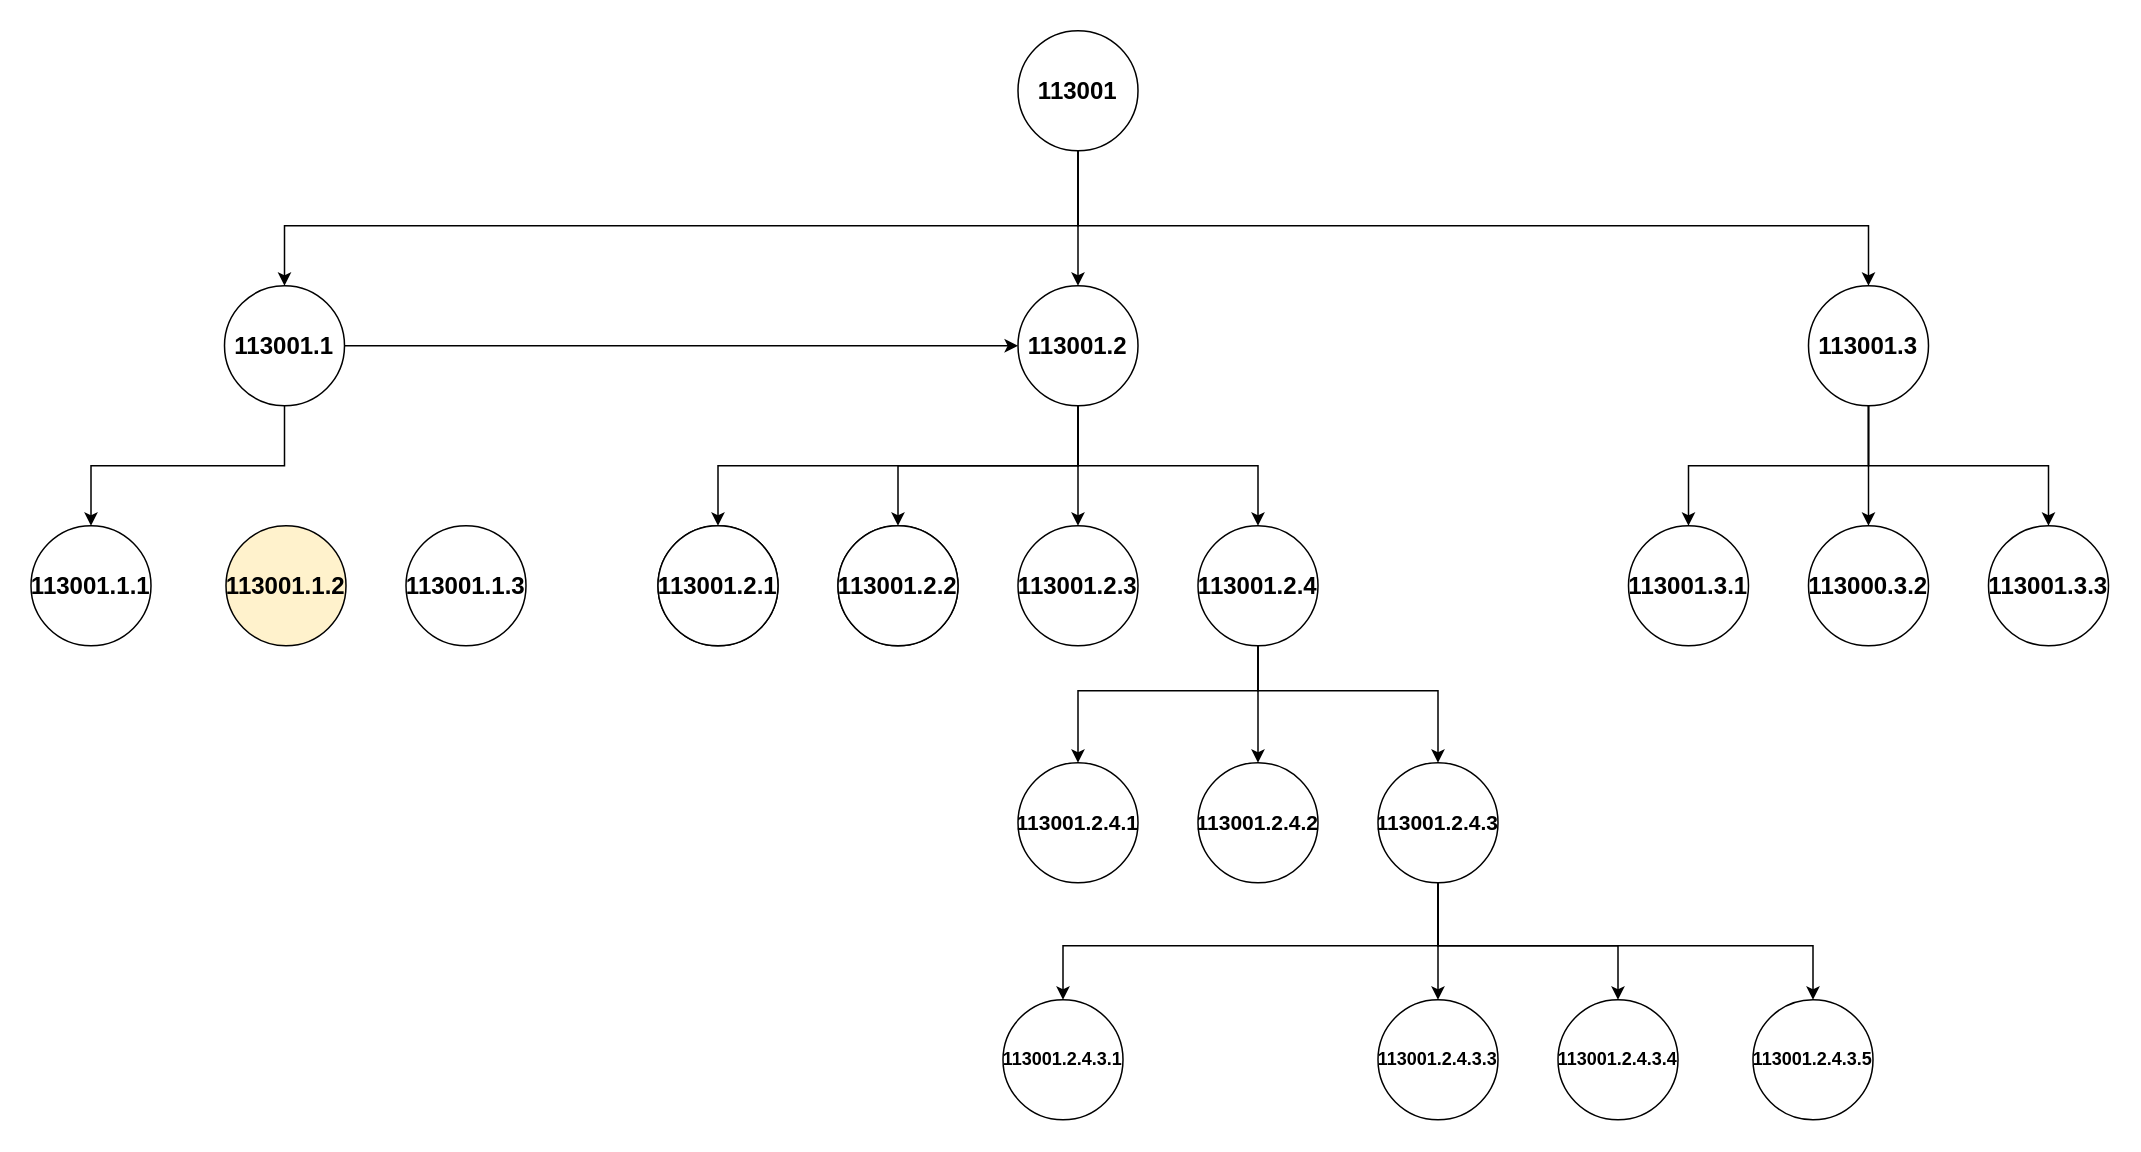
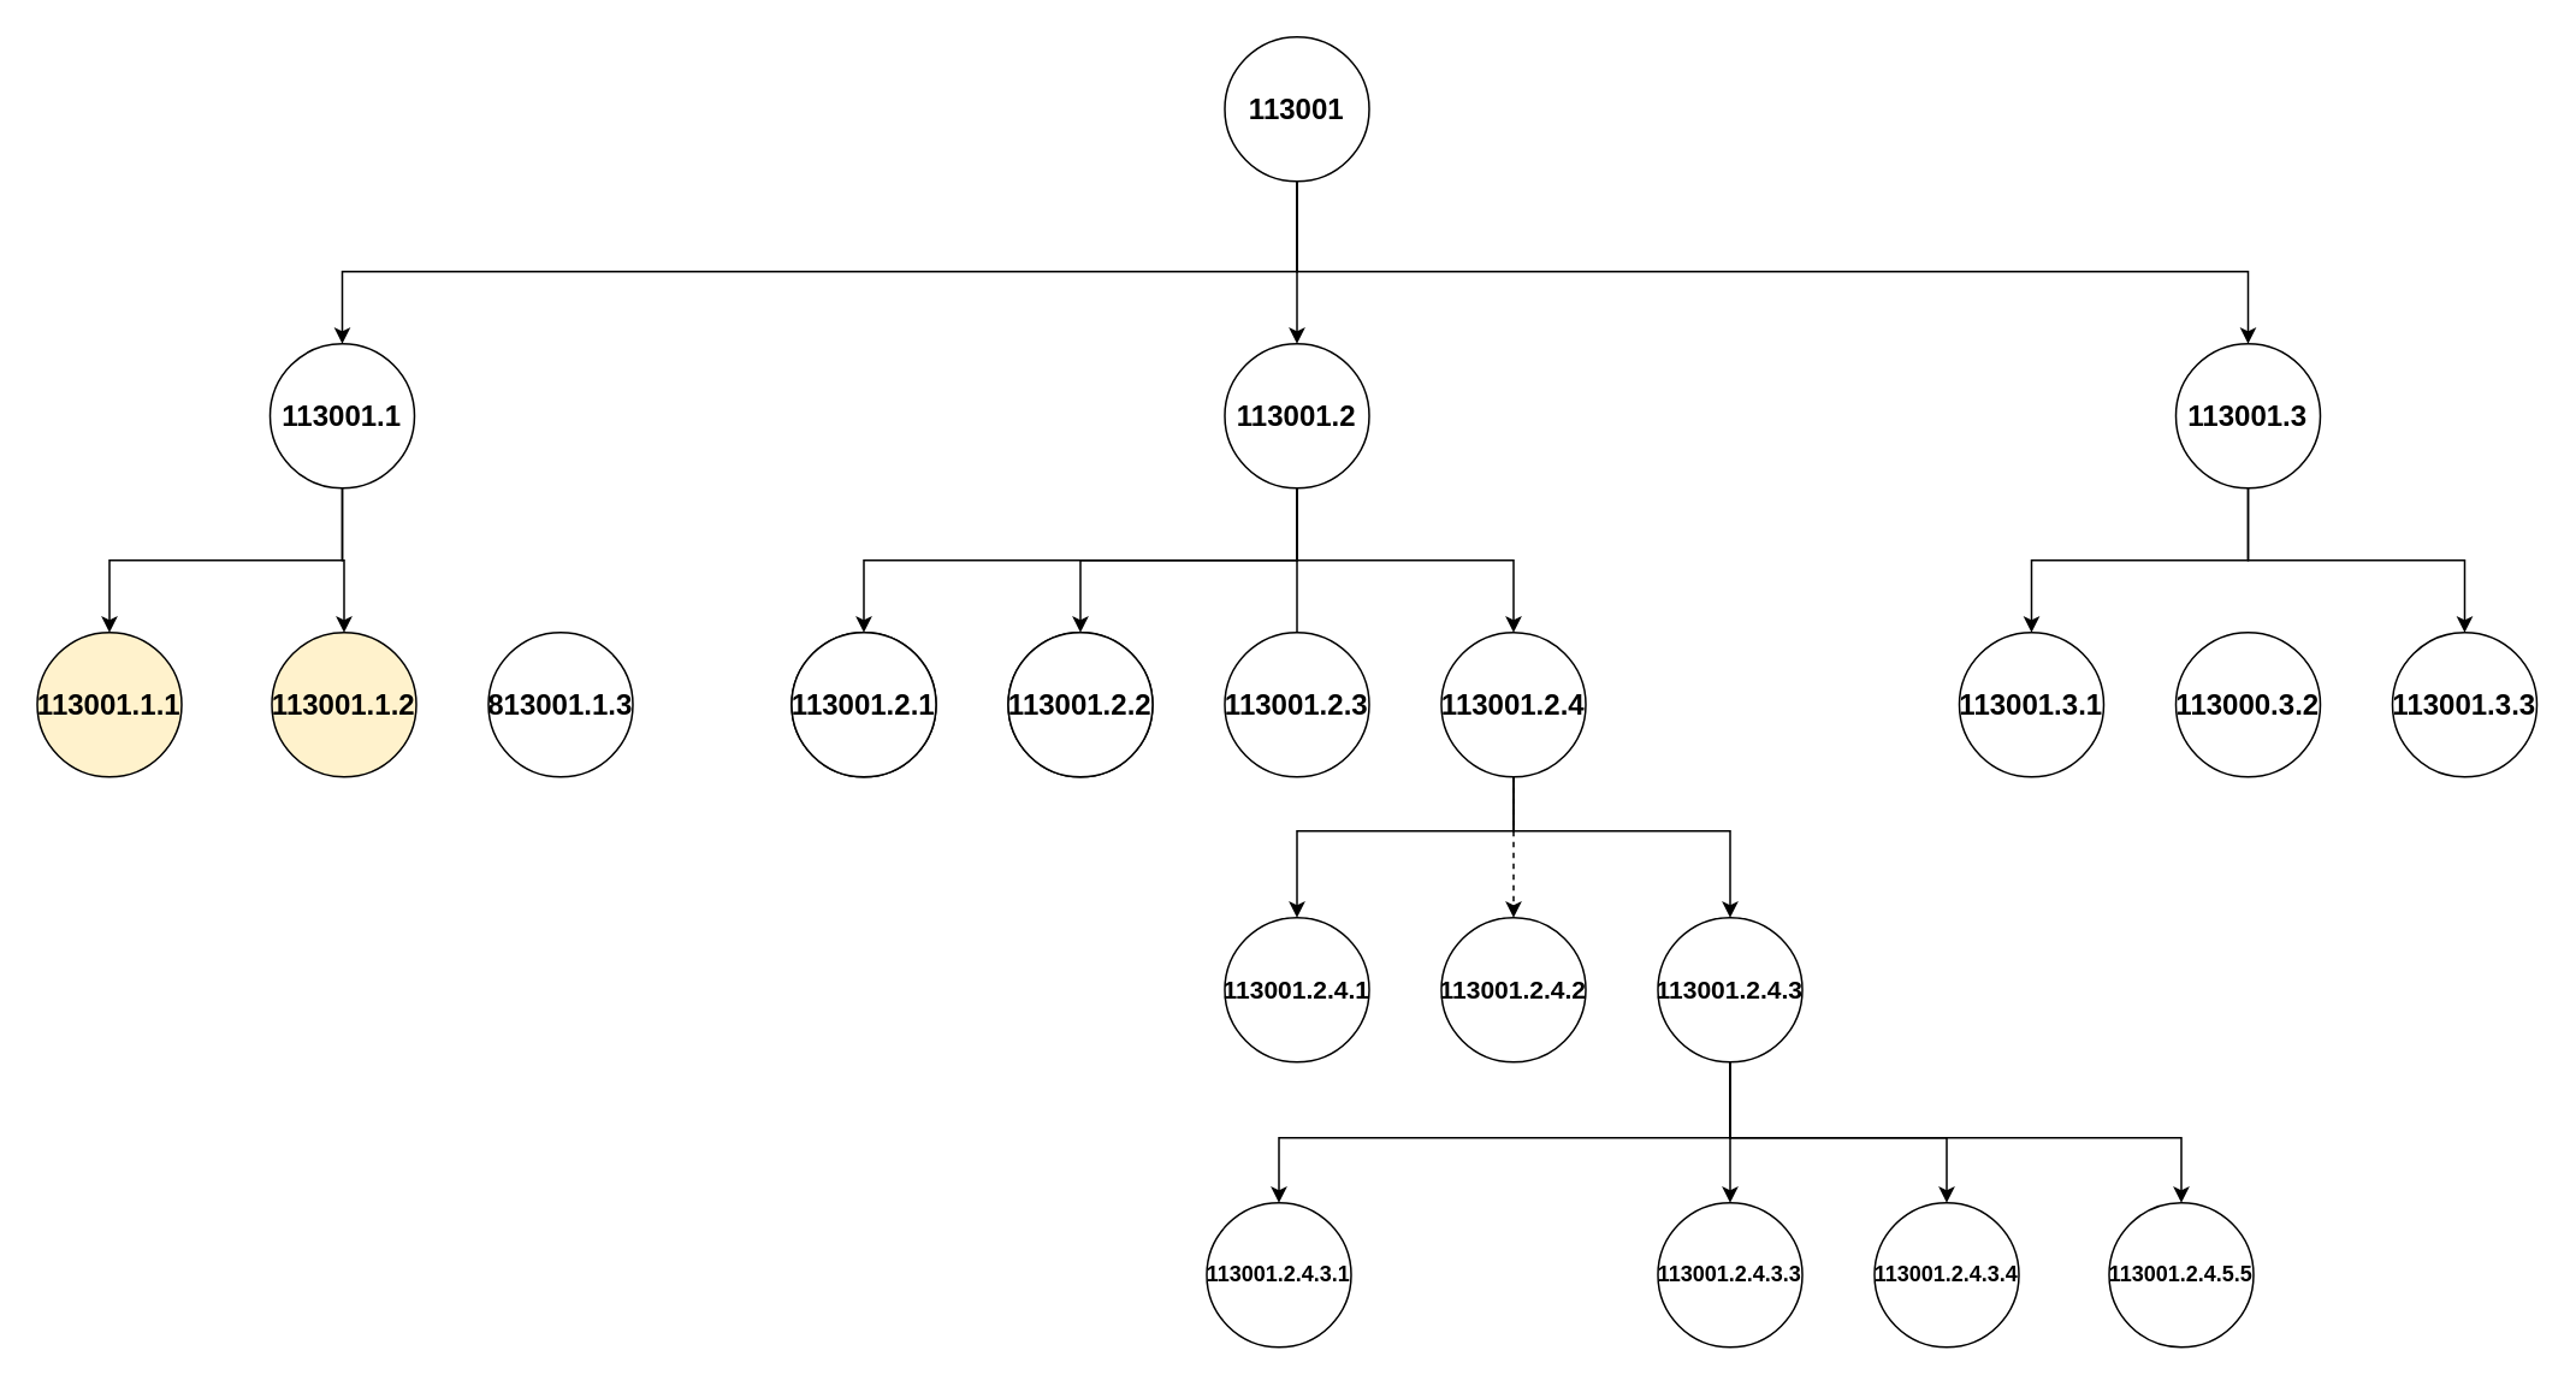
  <mxCell id="0" />
  <mxCell id="1" parent="0" />
  <mxCell id="2" value="" style="edgeStyle=orthogonalEdgeStyle;rounded=0;orthogonalLoop=1;jettySize=auto;html=1;" edge="1" parent="1" source="5" target="13"><mxGeometry relative="1" as="geometry" /></mxCell>
  <mxCell id="3" style="edgeStyle=orthogonalEdgeStyle;rounded=0;orthogonalLoop=1;jettySize=auto;html=1;entryX=0.5;entryY=0;entryDx=0;entryDy=0;" edge="1" parent="1" source="5" target="17"><mxGeometry relative="1" as="geometry"><Array as="points"><mxPoint x="718" y="150" /><mxPoint x="1245" y="150" /></Array></mxGeometry></mxCell>
  <mxCell id="4" style="edgeStyle=orthogonalEdgeStyle;rounded=0;orthogonalLoop=1;jettySize=auto;html=1;entryX=0.5;entryY=0;entryDx=0;entryDy=0;" edge="1" parent="1" source="5" target="8"><mxGeometry relative="1" as="geometry"><Array as="points"><mxPoint x="718" y="150" /><mxPoint x="189" y="150" /></Array></mxGeometry></mxCell>
  <mxCell id="5" value="&lt;b&gt;&lt;span lang=&quot;EN-US&quot; style=&quot;font-size: 12.0pt ; font-family: &amp;#34;calibri&amp;#34; , sans-serif&quot;&gt;113001&lt;/span&gt;&lt;/b&gt;" style="ellipse;whiteSpace=wrap;html=1;aspect=fixed;" vertex="1" parent="1"><mxGeometry x="678" y="20" width="80" height="80" as="geometry" /></mxCell>
- <mxCell id="6" value="" style="edgeStyle=orthogonalEdgeStyle;rounded=0;orthogonalLoop=1;jettySize=auto;html=1;" edge="1" parent="1" source="8" target="13"><mxGeometry relative="1" as="geometry" /></mxCell>
+ <mxCell id="6" value="" style="edgeStyle=orthogonalEdgeStyle;rounded=0;orthogonalLoop=1;jettySize=auto;html=1;" edge="1" parent="1" source="8" target="19"><mxGeometry relative="1" as="geometry" /></mxCell>
  <mxCell id="7" style="edgeStyle=orthogonalEdgeStyle;rounded=0;orthogonalLoop=1;jettySize=auto;html=1;entryX=0.5;entryY=0;entryDx=0;entryDy=0;" edge="1" parent="1" source="8" target="18"><mxGeometry relative="1" as="geometry"><Array as="points"><mxPoint x="189" y="310" /><mxPoint x="60" y="310" /></Array></mxGeometry></mxCell>
  <mxCell id="8" value="&lt;b&gt;&lt;span lang=&quot;EN-US&quot; style=&quot;font-size: 12.0pt ; font-family: &amp;#34;calibri&amp;#34; , sans-serif&quot;&gt;113001.1&lt;/span&gt;&lt;/b&gt;" style="ellipse;whiteSpace=wrap;html=1;aspect=fixed;" vertex="1" parent="1"><mxGeometry x="149" y="190" width="80" height="80" as="geometry" /></mxCell>
- <mxCell id="9" value="" style="edgeStyle=orthogonalEdgeStyle;rounded=0;orthogonalLoop=1;jettySize=auto;html=1;" edge="1" parent="1" source="13" target="23"><mxGeometry relative="1" as="geometry" /></mxCell>
+ <mxCell id="9" value="" style="edgeStyle=orthogonalEdgeStyle;rounded=0;orthogonalLoop=1;jettySize=auto;html=1;endArrow=none;" edge="1" parent="1" source="13" target="23"><mxGeometry relative="1" as="geometry" /></mxCell>
  <mxCell id="10" style="edgeStyle=orthogonalEdgeStyle;rounded=0;orthogonalLoop=1;jettySize=auto;html=1;entryX=0.5;entryY=0;entryDx=0;entryDy=0;" edge="1" parent="1" source="13" target="21"><mxGeometry relative="1" as="geometry"><Array as="points"><mxPoint x="718" y="310" /><mxPoint x="478" y="310" /></Array></mxGeometry></mxCell>
  <mxCell id="11" style="edgeStyle=orthogonalEdgeStyle;rounded=0;orthogonalLoop=1;jettySize=auto;html=1;entryX=0.5;entryY=0;entryDx=0;entryDy=0;" edge="1" parent="1" source="13" target="22"><mxGeometry relative="1" as="geometry"><Array as="points"><mxPoint x="718" y="310" /><mxPoint x="598" y="310" /></Array></mxGeometry></mxCell>
  <mxCell id="12" style="edgeStyle=orthogonalEdgeStyle;rounded=0;orthogonalLoop=1;jettySize=auto;html=1;entryX=0.5;entryY=0;entryDx=0;entryDy=0;" edge="1" parent="1" source="13" target="27"><mxGeometry relative="1" as="geometry"><Array as="points"><mxPoint x="718" y="310" /><mxPoint x="838" y="310" /></Array></mxGeometry></mxCell>
  <mxCell id="13" value="&lt;b&gt;&lt;span lang=&quot;EN-US&quot; style=&quot;font-size: 12.0pt ; font-family: &amp;#34;calibri&amp;#34; , sans-serif&quot;&gt;113001.2&lt;/span&gt;&lt;/b&gt;" style="ellipse;whiteSpace=wrap;html=1;aspect=fixed;" vertex="1" parent="1"><mxGeometry x="678" y="190" width="80" height="80" as="geometry" /></mxCell>
- <mxCell id="14" value="" style="edgeStyle=orthogonalEdgeStyle;rounded=0;orthogonalLoop=1;jettySize=auto;html=1;" edge="1" parent="1" source="17" target="43"><mxGeometry relative="1" as="geometry" /></mxCell>
  <mxCell id="15" style="edgeStyle=orthogonalEdgeStyle;rounded=0;orthogonalLoop=1;jettySize=auto;html=1;entryX=0.5;entryY=0;entryDx=0;entryDy=0;" edge="1" parent="1" source="17" target="42"><mxGeometry relative="1" as="geometry"><Array as="points"><mxPoint x="1245" y="310" /><mxPoint x="1125" y="310" /></Array></mxGeometry></mxCell>
  <mxCell id="16" style="edgeStyle=orthogonalEdgeStyle;rounded=0;orthogonalLoop=1;jettySize=auto;html=1;entryX=0.5;entryY=0;entryDx=0;entryDy=0;" edge="1" parent="1" source="17" target="41"><mxGeometry relative="1" as="geometry"><Array as="points"><mxPoint x="1245" y="310" /><mxPoint x="1365" y="310" /></Array></mxGeometry></mxCell>
  <mxCell id="17" value="&lt;b&gt;&lt;span lang=&quot;EN-US&quot; style=&quot;font-size: 12.0pt ; font-family: &amp;#34;calibri&amp;#34; , sans-serif&quot;&gt;113001.3&lt;/span&gt;&lt;/b&gt;" style="ellipse;whiteSpace=wrap;html=1;aspect=fixed;" vertex="1" parent="1"><mxGeometry x="1205" y="190" width="80" height="80" as="geometry" /></mxCell>
- <mxCell id="18" value="&lt;b&gt;&lt;span lang=&quot;EN-US&quot; style=&quot;font-size: 12pt ; font-family: &amp;#34;calibri&amp;#34; , sans-serif&quot;&gt;113001.1.1&lt;/span&gt;&lt;/b&gt;" style="ellipse;whiteSpace=wrap;html=1;aspect=fixed;" vertex="1" parent="1"><mxGeometry x="20" y="350" width="80" height="80" as="geometry" /></mxCell>
+ <mxCell id="18" value="&lt;b&gt;&lt;span lang=&quot;EN-US&quot; style=&quot;font-size: 12pt ; font-family: &amp;#34;calibri&amp;#34; , sans-serif&quot;&gt;113001.1.1&lt;/span&gt;&lt;/b&gt;" style="ellipse;whiteSpace=wrap;html=1;aspect=fixed;fillColor=#fff2cc;" vertex="1" parent="1"><mxGeometry x="20" y="350" width="80" height="80" as="geometry" /></mxCell>
  <mxCell id="19" value="&lt;b&gt;&lt;span lang=&quot;EN-US&quot; style=&quot;font-size: 12pt ; font-family: &amp;#34;calibri&amp;#34; , sans-serif&quot;&gt;113001.1.2&lt;/span&gt;&lt;/b&gt;" style="ellipse;whiteSpace=wrap;html=1;aspect=fixed;fillColor=#fff2cc;" vertex="1" parent="1"><mxGeometry x="150" y="350" width="80" height="80" as="geometry" /></mxCell>
- <mxCell id="20" value="&lt;b&gt;&lt;span lang=&quot;EN-US&quot; style=&quot;font-size: 12pt ; font-family: &amp;#34;calibri&amp;#34; , sans-serif&quot;&gt;113001.1.3&lt;/span&gt;&lt;/b&gt;" style="ellipse;whiteSpace=wrap;html=1;aspect=fixed;" vertex="1" parent="1"><mxGeometry x="270" y="350" width="80" height="80" as="geometry" /></mxCell>
+ <mxCell id="20" value="&lt;b&gt;&lt;span lang=&quot;EN-US&quot; style=&quot;font-size: 12pt ; font-family: &amp;#34;calibri&amp;#34; , sans-serif&quot;&gt;813001.1.3&lt;/span&gt;&lt;/b&gt;" style="ellipse;whiteSpace=wrap;html=1;aspect=fixed;" vertex="1" parent="1"><mxGeometry x="270" y="350" width="80" height="80" as="geometry" /></mxCell>
  <mxCell id="21" value="&lt;b&gt;&lt;span lang=&quot;EN-US&quot; style=&quot;font-size: 12pt ; font-family: &amp;#34;calibri&amp;#34; , sans-serif&quot;&gt;113001.2.1&lt;/span&gt;&lt;/b&gt;" style="ellipse;whiteSpace=wrap;html=1;aspect=fixed;" vertex="1" parent="1"><mxGeometry x="438" y="350" width="80" height="80" as="geometry" /></mxCell>
  <mxCell id="22" value="&lt;b&gt;&lt;span lang=&quot;EN-US&quot; style=&quot;font-size: 12pt ; font-family: &amp;#34;calibri&amp;#34; , sans-serif&quot;&gt;113001.2.2&lt;/span&gt;&lt;/b&gt;" style="ellipse;whiteSpace=wrap;html=1;aspect=fixed;" vertex="1" parent="1"><mxGeometry x="558" y="350" width="80" height="80" as="geometry" /></mxCell>
  <mxCell id="23" value="&lt;b&gt;&lt;span lang=&quot;EN-US&quot; style=&quot;font-size: 12pt ; font-family: &amp;#34;calibri&amp;#34; , sans-serif&quot;&gt;113001.2.3&lt;/span&gt;&lt;/b&gt;" style="ellipse;whiteSpace=wrap;html=1;aspect=fixed;" vertex="1" parent="1"><mxGeometry x="678" y="350" width="80" height="80" as="geometry" /></mxCell>
- <mxCell id="24" value="" style="edgeStyle=orthogonalEdgeStyle;rounded=0;orthogonalLoop=1;jettySize=auto;html=1;" edge="1" parent="1" source="27" target="29"><mxGeometry relative="1" as="geometry" /></mxCell>
+ <mxCell id="24" value="" style="edgeStyle=orthogonalEdgeStyle;rounded=0;orthogonalLoop=1;jettySize=auto;html=1;dashed=1;" edge="1" parent="1" source="27" target="29"><mxGeometry relative="1" as="geometry" /></mxCell>
  <mxCell id="25" style="edgeStyle=orthogonalEdgeStyle;rounded=0;orthogonalLoop=1;jettySize=auto;html=1;entryX=0.5;entryY=0;entryDx=0;entryDy=0;" edge="1" parent="1" source="27" target="28"><mxGeometry relative="1" as="geometry"><Array as="points"><mxPoint x="838" y="460" /><mxPoint x="718" y="460" /></Array></mxGeometry></mxCell>
  <mxCell id="26" style="edgeStyle=orthogonalEdgeStyle;rounded=0;orthogonalLoop=1;jettySize=auto;html=1;entryX=0.5;entryY=0;entryDx=0;entryDy=0;" edge="1" parent="1" source="27" target="34"><mxGeometry relative="1" as="geometry"><Array as="points"><mxPoint x="838" y="460" /><mxPoint x="958" y="460" /></Array></mxGeometry></mxCell>
  <mxCell id="27" value="&lt;b&gt;&lt;span lang=&quot;EN-US&quot; style=&quot;font-size: 12pt ; font-family: &amp;#34;calibri&amp;#34; , sans-serif&quot;&gt;113001.2.4&lt;/span&gt;&lt;/b&gt;" style="ellipse;whiteSpace=wrap;html=1;aspect=fixed;" vertex="1" parent="1"><mxGeometry x="798" y="350" width="80" height="80" as="geometry" /></mxCell>
  <mxCell id="28" value="&lt;b&gt;&lt;span lang=&quot;EN-US&quot; style=&quot;font-family: &amp;#34;calibri&amp;#34; , sans-serif&quot;&gt;&lt;font style=&quot;font-size: 14px&quot;&gt;113001.2.4.1&lt;/font&gt;&lt;/span&gt;&lt;/b&gt;" style="ellipse;whiteSpace=wrap;html=1;aspect=fixed;" vertex="1" parent="1"><mxGeometry x="678" y="508" width="80" height="80" as="geometry" /></mxCell>
  <mxCell id="29" value="&lt;b&gt;&lt;span lang=&quot;EN-US&quot; style=&quot;font-family: &amp;#34;calibri&amp;#34; , sans-serif&quot;&gt;&lt;font style=&quot;font-size: 14px&quot;&gt;113001.2.4.2&lt;/font&gt;&lt;/span&gt;&lt;/b&gt;" style="ellipse;whiteSpace=wrap;html=1;aspect=fixed;" vertex="1" parent="1"><mxGeometry x="798" y="508" width="80" height="80" as="geometry" /></mxCell>
  <mxCell id="30" value="" style="edgeStyle=orthogonalEdgeStyle;rounded=0;orthogonalLoop=1;jettySize=auto;html=1;" edge="1" parent="1" source="34" target="36"><mxGeometry relative="1" as="geometry" /></mxCell>
  <mxCell id="31" style="edgeStyle=orthogonalEdgeStyle;rounded=0;orthogonalLoop=1;jettySize=auto;html=1;entryX=0.5;entryY=0;entryDx=0;entryDy=0;" edge="1" parent="1" source="34" target="35"><mxGeometry relative="1" as="geometry"><Array as="points"><mxPoint x="958" y="630" /><mxPoint x="708" y="630" /></Array></mxGeometry></mxCell>
  <mxCell id="32" style="edgeStyle=orthogonalEdgeStyle;rounded=0;orthogonalLoop=1;jettySize=auto;html=1;entryX=0.5;entryY=0;entryDx=0;entryDy=0;" edge="1" parent="1" source="34" target="37"><mxGeometry relative="1" as="geometry"><Array as="points"><mxPoint x="958" y="630" /><mxPoint x="1078" y="630" /></Array></mxGeometry></mxCell>
  <mxCell id="33" style="edgeStyle=orthogonalEdgeStyle;rounded=0;orthogonalLoop=1;jettySize=auto;html=1;entryX=0.5;entryY=0;entryDx=0;entryDy=0;" edge="1" parent="1" source="34" target="38"><mxGeometry relative="1" as="geometry"><Array as="points"><mxPoint x="958" y="630" /><mxPoint x="1208" y="630" /></Array></mxGeometry></mxCell>
  <mxCell id="34" value="&lt;b&gt;&lt;span lang=&quot;EN-US&quot; style=&quot;font-family: &amp;#34;calibri&amp;#34; , sans-serif&quot;&gt;&lt;font style=&quot;font-size: 14px&quot;&gt;113001.2.4.3&lt;/font&gt;&lt;/span&gt;&lt;/b&gt;" style="ellipse;whiteSpace=wrap;html=1;aspect=fixed;" vertex="1" parent="1"><mxGeometry x="918" y="508" width="80" height="80" as="geometry" /></mxCell>
  <mxCell id="35" value="&lt;b&gt;&lt;span lang=&quot;EN-US&quot; style=&quot;font-family: &amp;#34;calibri&amp;#34; , sans-serif&quot;&gt;&lt;font style=&quot;font-size: 12px&quot;&gt;113001.2.4.3.1&lt;/font&gt;&lt;/span&gt;&lt;/b&gt;" style="ellipse;whiteSpace=wrap;html=1;aspect=fixed;" vertex="1" parent="1"><mxGeometry x="668" y="666" width="80" height="80" as="geometry" /></mxCell>
  <mxCell id="36" value="&lt;b&gt;&lt;span lang=&quot;EN-US&quot; style=&quot;font-family: &amp;#34;calibri&amp;#34; , sans-serif&quot;&gt;113001.2.4.3.3&lt;/span&gt;&lt;/b&gt;" style="ellipse;whiteSpace=wrap;html=1;aspect=fixed;" vertex="1" parent="1"><mxGeometry x="918" y="666" width="80" height="80" as="geometry" /></mxCell>
  <mxCell id="37" value="&lt;b&gt;&lt;span lang=&quot;EN-US&quot; style=&quot;font-family: &amp;#34;calibri&amp;#34; , sans-serif&quot;&gt;113001.2.4.3.4&lt;/span&gt;&lt;/b&gt;" style="ellipse;whiteSpace=wrap;html=1;aspect=fixed;" vertex="1" parent="1"><mxGeometry x="1038" y="666" width="80" height="80" as="geometry" /></mxCell>
- <mxCell id="38" value="&lt;b&gt;&lt;span lang=&quot;EN-US&quot; style=&quot;font-family: &amp;#34;calibri&amp;#34; , sans-serif&quot;&gt;113001.2.4.3.5&lt;/span&gt;&lt;/b&gt;" style="ellipse;whiteSpace=wrap;html=1;aspect=fixed;" vertex="1" parent="1"><mxGeometry x="1168" y="666" width="80" height="80" as="geometry" /></mxCell>
+ <mxCell id="38" value="&lt;b&gt;&lt;span lang=&quot;EN-US&quot; style=&quot;font-family: &amp;#34;calibri&amp;#34; , sans-serif&quot;&gt;113001.2.4.5.5&lt;/span&gt;&lt;/b&gt;" style="ellipse;whiteSpace=wrap;html=1;aspect=fixed;" vertex="1" parent="1"><mxGeometry x="1168" y="666" width="80" height="80" as="geometry" /></mxCell>
  <mxCell id="39" value="&lt;b&gt;&lt;span lang=&quot;EN-US&quot; style=&quot;font-size: 12pt ; font-family: &amp;#34;calibri&amp;#34; , sans-serif&quot;&gt;113001.2.1&lt;/span&gt;&lt;/b&gt;" style="ellipse;whiteSpace=wrap;html=1;aspect=fixed;" vertex="1" parent="1"><mxGeometry x="438" y="350" width="80" height="80" as="geometry" /></mxCell>
  <mxCell id="40" value="&lt;b&gt;&lt;span lang=&quot;EN-US&quot; style=&quot;font-size: 12pt ; font-family: &amp;#34;calibri&amp;#34; , sans-serif&quot;&gt;113001.2.2&lt;/span&gt;&lt;/b&gt;" style="ellipse;whiteSpace=wrap;html=1;aspect=fixed;" vertex="1" parent="1"><mxGeometry x="558" y="350" width="80" height="80" as="geometry" /></mxCell>
  <mxCell id="41" value="&lt;b&gt;&lt;span lang=&quot;EN-US&quot; style=&quot;font-size: 12pt ; font-family: &amp;#34;calibri&amp;#34; , sans-serif&quot;&gt;113001.3.3&lt;/span&gt;&lt;/b&gt;" style="ellipse;whiteSpace=wrap;html=1;aspect=fixed;" vertex="1" parent="1"><mxGeometry x="1325" y="350" width="80" height="80" as="geometry" /></mxCell>
  <mxCell id="42" value="&lt;b&gt;&lt;span lang=&quot;EN-US&quot; style=&quot;font-size: 12pt ; font-family: &amp;#34;calibri&amp;#34; , sans-serif&quot;&gt;113001.3.1&lt;/span&gt;&lt;/b&gt;" style="ellipse;whiteSpace=wrap;html=1;aspect=fixed;" vertex="1" parent="1"><mxGeometry x="1085" y="350" width="80" height="80" as="geometry" /></mxCell>
  <mxCell id="43" value="&lt;b&gt;&lt;span lang=&quot;EN-US&quot; style=&quot;font-size: 12pt ; font-family: &amp;#34;calibri&amp;#34; , sans-serif&quot;&gt;113000.3.2&lt;/span&gt;&lt;/b&gt;" style="ellipse;whiteSpace=wrap;html=1;aspect=fixed;" vertex="1" parent="1"><mxGeometry x="1205" y="350" width="80" height="80" as="geometry" /></mxCell>
